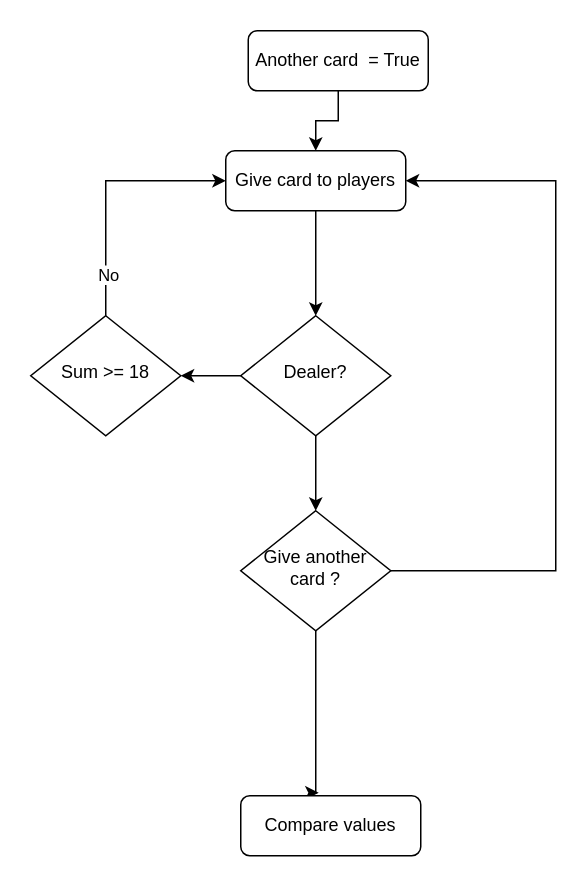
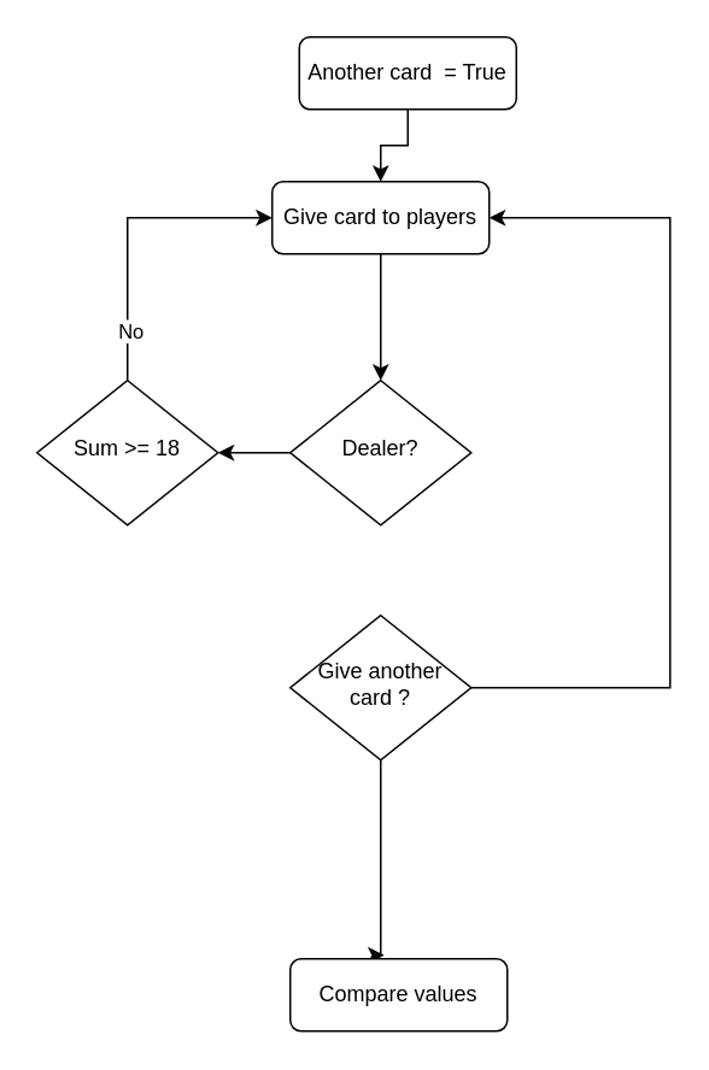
  <mxCell id="0" />
  <mxCell id="1" parent="0" />
  <mxCell id="2" value="" style="edgeStyle=orthogonalEdgeStyle;rounded=0;orthogonalLoop=1;jettySize=auto;html=1;" edge="1" parent="1" source="3" target="8"><mxGeometry relative="1" as="geometry" /></mxCell>
  <mxCell id="3" value="Another card&amp;nbsp; = True" style="rounded=1;whiteSpace=wrap;html=1;fontSize=12;glass=0;strokeWidth=1;shadow=0;" parent="1" vertex="1"><mxGeometry x="165" y="20" width="120" height="40" as="geometry" /></mxCell>
  <mxCell id="4" style="edgeStyle=orthogonalEdgeStyle;rounded=0;orthogonalLoop=1;jettySize=auto;html=1;exitX=1;exitY=0.5;exitDx=0;exitDy=0;entryX=1;entryY=0.5;entryDx=0;entryDy=0;" edge="1" parent="1" source="6" target="8"><mxGeometry relative="1" as="geometry"><Array as="points"><mxPoint x="370" y="380" /><mxPoint x="370" y="120" /></Array></mxGeometry></mxCell>
  <mxCell id="5" style="edgeStyle=orthogonalEdgeStyle;rounded=0;orthogonalLoop=1;jettySize=auto;html=1;entryX=0.433;entryY=-0.05;entryDx=0;entryDy=0;entryPerimeter=0;" edge="1" parent="1" source="6" target="15"><mxGeometry relative="1" as="geometry"><mxPoint x="210" y="470" as="targetPoint" /><Array as="points"><mxPoint x="210" y="528" /></Array></mxGeometry></mxCell>
  <mxCell id="6" value="Give another card ?" style="rhombus;whiteSpace=wrap;html=1;shadow=0;fontFamily=Helvetica;fontSize=12;align=center;strokeWidth=1;spacing=6;spacingTop=-4;" parent="1" vertex="1"><mxGeometry x="160" y="340" width="100" height="80" as="geometry" /></mxCell>
  <mxCell id="7" style="edgeStyle=orthogonalEdgeStyle;rounded=0;orthogonalLoop=1;jettySize=auto;html=1;exitX=0.5;exitY=1;exitDx=0;exitDy=0;entryX=0.5;entryY=0;entryDx=0;entryDy=0;" edge="1" parent="1" source="8" target="11"><mxGeometry relative="1" as="geometry" /></mxCell>
  <mxCell id="8" value="Give card to players" style="rounded=1;whiteSpace=wrap;html=1;fontSize=12;glass=0;strokeWidth=1;shadow=0;" vertex="1" parent="1"><mxGeometry x="150" y="100" width="120" height="40" as="geometry" /></mxCell>
- <mxCell id="9" value="" style="edgeStyle=orthogonalEdgeStyle;rounded=0;orthogonalLoop=1;jettySize=auto;html=1;" edge="1" parent="1" source="11" target="6"><mxGeometry relative="1" as="geometry" /></mxCell>
  <mxCell id="10" value="" style="edgeStyle=orthogonalEdgeStyle;rounded=0;orthogonalLoop=1;jettySize=auto;html=1;" edge="1" parent="1" source="11" target="14"><mxGeometry relative="1" as="geometry" /></mxCell>
  <mxCell id="11" value="Dealer?" style="rhombus;whiteSpace=wrap;html=1;shadow=0;fontFamily=Helvetica;fontSize=12;align=center;strokeWidth=1;spacing=6;spacingTop=-4;" vertex="1" parent="1"><mxGeometry x="160" y="210" width="100" height="80" as="geometry" /></mxCell>
  <mxCell id="12" style="edgeStyle=orthogonalEdgeStyle;rounded=0;orthogonalLoop=1;jettySize=auto;html=1;entryX=0;entryY=0.5;entryDx=0;entryDy=0;" edge="1" parent="1" source="14" target="8"><mxGeometry relative="1" as="geometry"><Array as="points"><mxPoint x="70" y="120" /></Array></mxGeometry></mxCell>
  <mxCell id="13" value="No" style="edgeLabel;html=1;align=center;verticalAlign=middle;resizable=0;points=[];" vertex="1" connectable="0" parent="12"><mxGeometry x="-0.671" y="-1" relative="1" as="geometry"><mxPoint as="offset" /></mxGeometry></mxCell>
  <mxCell id="14" value="Sum &amp;gt;= 18" style="rhombus;whiteSpace=wrap;html=1;shadow=0;fontFamily=Helvetica;fontSize=12;align=center;strokeWidth=1;spacing=6;spacingTop=-4;" vertex="1" parent="1"><mxGeometry x="20" y="210" width="100" height="80" as="geometry" /></mxCell>
  <mxCell id="15" value="Compare values" style="rounded=1;whiteSpace=wrap;html=1;fontSize=12;glass=0;strokeWidth=1;shadow=0;" vertex="1" parent="1"><mxGeometry x="160" y="530" width="120" height="40" as="geometry" /></mxCell>
